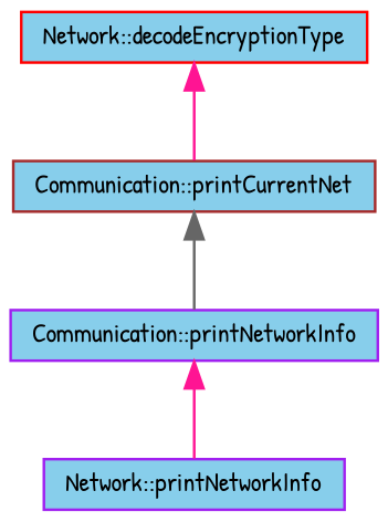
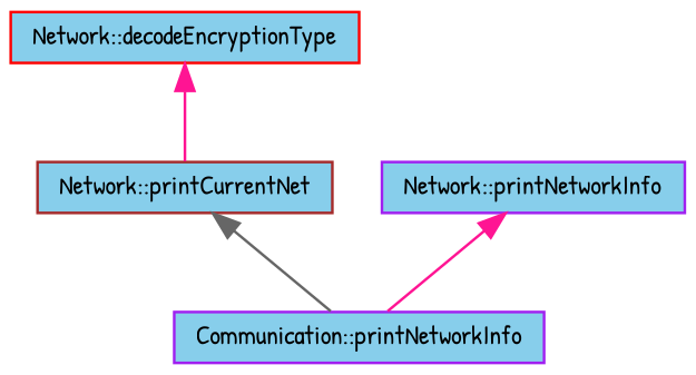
  digraph {
    fontname="Patrick Hand"
    rankdir=TB
    node [color=purple fillcolor=skyblue fontname="Patrick Hand" fontsize=10 shape=record style=filled]
    edge [color=deeppink dir=back fontname="Patrick Hand" fontsize=10 labelfontname=Helvetica labelfontsize=10 style=solid]
    n1 [color=red fontcolor=black height=0.2 label="Network::decodeEncryptionType" width=0.4]
-   n2 [color=brown height=0.2 label="Communication::printCurrentNet" width=0.4]
+   n2 [color=brown height=0.2 label="Network::printCurrentNet" width=0.4]
    n3 [height=0.2 label="Communication::printNetworkInfo" width=0.4]
    n4 [height=0.2 label="Network::printNetworkInfo" width=0.4]
    n1 -> n2
    n2 -> n3 [color=gray40]
-   n3 -> n4
+   n4 -> n3
  }
